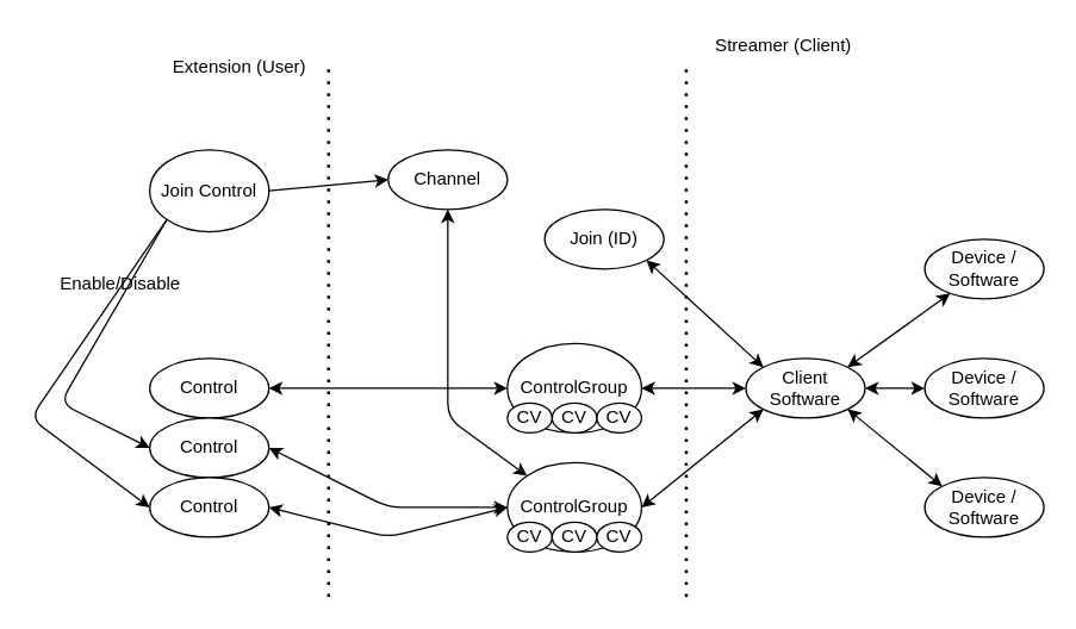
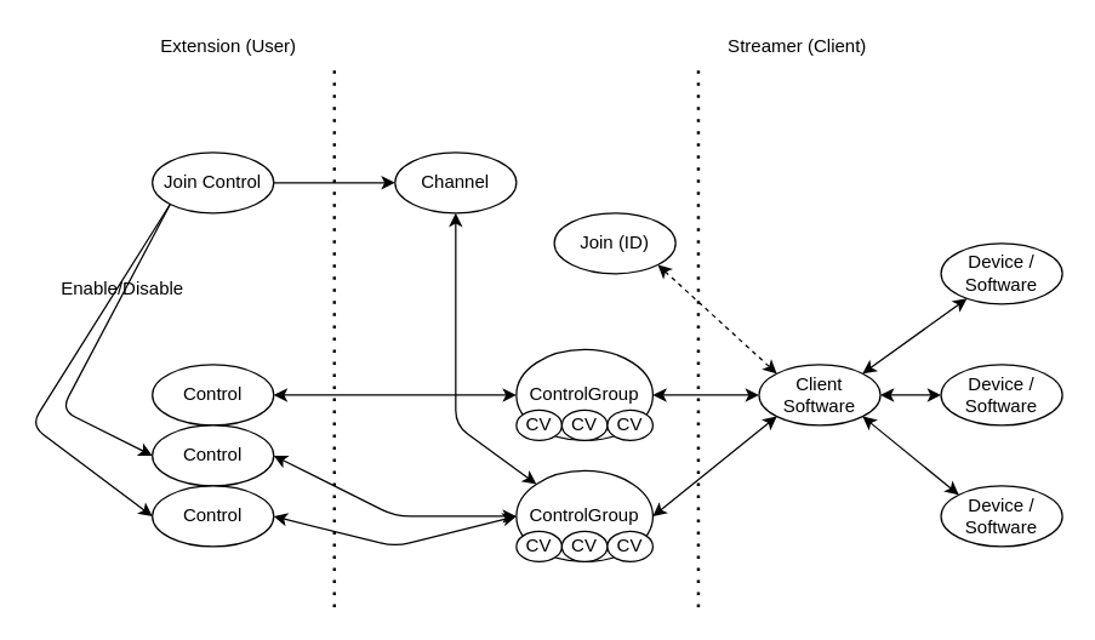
  <mxCell id="0" />
  <mxCell id="1" parent="0" />
  <mxCell id="2" value="Client&lt;br&gt;Software" style="ellipse;whiteSpace=wrap;html=1;" vertex="1" parent="1"><mxGeometry x="500" y="240" width="80" height="40" as="geometry" /></mxCell>
  <mxCell id="3" value="Device /&lt;br&gt;Software" style="ellipse;whiteSpace=wrap;html=1;" vertex="1" parent="1"><mxGeometry x="620" y="160" width="80" height="40" as="geometry" /></mxCell>
  <mxCell id="4" value="Device /&lt;br&gt;Software" style="ellipse;whiteSpace=wrap;html=1;" vertex="1" parent="1"><mxGeometry x="620" y="240" width="80" height="40" as="geometry" /></mxCell>
  <mxCell id="5" value="Device / Software" style="ellipse;whiteSpace=wrap;html=1;" vertex="1" parent="1"><mxGeometry x="620" y="320" width="80" height="40" as="geometry" /></mxCell>
  <mxCell id="6" value="" style="endArrow=none;dashed=1;html=1;dashPattern=1 3;strokeWidth=2;" edge="1" parent="1"><mxGeometry width="50" height="50" relative="1" as="geometry"><mxPoint x="460" y="400" as="sourcePoint" /><mxPoint x="460" y="40" as="targetPoint" /></mxGeometry></mxCell>
  <mxCell id="7" value="Streamer (Client)" style="text;html=1;align=center;verticalAlign=middle;resizable=0;points=[];autosize=1;" vertex="1" parent="1"><mxGeometry x="470" y="20" width="110" height="20" as="geometry" /></mxCell>
  <mxCell id="8" value="ControlGroup" style="ellipse;whiteSpace=wrap;html=1;" vertex="1" parent="1"><mxGeometry x="340" y="230" width="90" height="60" as="geometry" /></mxCell>
  <mxCell id="9" value="ControlGroup" style="ellipse;whiteSpace=wrap;html=1;" vertex="1" parent="1"><mxGeometry x="340" y="310" width="90" height="60" as="geometry" /></mxCell>
  <mxCell id="10" value="" style="endArrow=none;dashed=1;html=1;dashPattern=1 3;strokeWidth=2;" edge="1" parent="1"><mxGeometry width="50" height="50" relative="1" as="geometry"><mxPoint x="220" y="400" as="sourcePoint" /><mxPoint x="220" y="40" as="targetPoint" /></mxGeometry></mxCell>
- <mxCell id="11" value="Extension (User)" style="text;html=1;align=center;verticalAlign=middle;resizable=0;points=[];autosize=1;" vertex="1" parent="1"><mxGeometry x="110" y="35" width="100" height="20" as="geometry" /></mxCell>
+ <mxCell id="11" value="Extension (User)" style="text;html=1;align=center;verticalAlign=middle;resizable=0;points=[];autosize=1;" vertex="1" parent="1"><mxGeometry x="100" y="20" width="100" height="20" as="geometry" /></mxCell>
  <mxCell id="12" value="Channel" style="ellipse;whiteSpace=wrap;html=1;" vertex="1" parent="1"><mxGeometry x="260" y="100" width="80" height="40" as="geometry" /></mxCell>
  <mxCell id="13" value="Control" style="ellipse;whiteSpace=wrap;html=1;" vertex="1" parent="1"><mxGeometry x="100" y="240" width="80" height="40" as="geometry" /></mxCell>
  <mxCell id="14" value="Control" style="ellipse;whiteSpace=wrap;html=1;" vertex="1" parent="1"><mxGeometry x="100" y="280" width="80" height="40" as="geometry" /></mxCell>
  <mxCell id="15" value="Control" style="ellipse;whiteSpace=wrap;html=1;" vertex="1" parent="1"><mxGeometry x="100" y="320" width="80" height="40" as="geometry" /></mxCell>
- <mxCell id="16" value="Join Control" style="ellipse;whiteSpace=wrap;html=1;" vertex="1" parent="1"><mxGeometry x="100" y="100" width="80" height="55" as="geometry" /></mxCell>
+ <mxCell id="16" value="Join Control" style="ellipse;whiteSpace=wrap;html=1;" vertex="1" parent="1"><mxGeometry x="100" y="100" width="80" height="40" as="geometry" /></mxCell>
  <mxCell id="17" value="" style="endArrow=classic;html=1;entryX=0;entryY=0.5;entryDx=0;entryDy=0;exitX=1;exitY=0.5;exitDx=0;exitDy=0;" edge="1" parent="1" source="16" target="12"><mxGeometry width="50" height="50" relative="1" as="geometry"><mxPoint x="180" y="120" as="sourcePoint" /><mxPoint x="230" y="70" as="targetPoint" /></mxGeometry></mxCell>
  <mxCell id="18" value="" style="endArrow=classic;html=1;exitX=0;exitY=1;exitDx=0;exitDy=0;entryX=0;entryY=0.5;entryDx=0;entryDy=0;" edge="1" parent="1" source="16" target="14"><mxGeometry width="50" height="50" relative="1" as="geometry"><mxPoint x="100" y="200" as="sourcePoint" /><mxPoint x="150" y="150" as="targetPoint" /><Array as="points"><mxPoint x="40" y="270" /></Array></mxGeometry></mxCell>
  <mxCell id="19" value="" style="endArrow=classic;html=1;exitX=0;exitY=1;exitDx=0;exitDy=0;entryX=0;entryY=0.5;entryDx=0;entryDy=0;" edge="1" parent="1" source="16" target="15"><mxGeometry width="50" height="50" relative="1" as="geometry"><mxPoint x="140" y="220" as="sourcePoint" /><mxPoint x="190" y="170" as="targetPoint" /><Array as="points"><mxPoint x="20" y="280" /></Array></mxGeometry></mxCell>
  <mxCell id="20" value="Enable/Disable" style="text;html=1;align=center;verticalAlign=middle;resizable=0;points=[];autosize=1;" vertex="1" parent="1"><mxGeometry x="30" y="180" width="100" height="20" as="geometry" /></mxCell>
  <mxCell id="21" value="" style="endArrow=classic;startArrow=classic;html=1;exitX=1;exitY=0;exitDx=0;exitDy=0;" edge="1" parent="1" source="2" target="3"><mxGeometry width="50" height="50" relative="1" as="geometry"><mxPoint x="560" y="230" as="sourcePoint" /><mxPoint x="610" y="180" as="targetPoint" /></mxGeometry></mxCell>
  <mxCell id="22" value="" style="endArrow=classic;startArrow=classic;html=1;exitX=1;exitY=0.5;exitDx=0;exitDy=0;entryX=0;entryY=0.5;entryDx=0;entryDy=0;" edge="1" parent="1" source="2" target="4"><mxGeometry width="50" height="50" relative="1" as="geometry"><mxPoint x="600" y="260" as="sourcePoint" /><mxPoint x="650" y="210" as="targetPoint" /></mxGeometry></mxCell>
  <mxCell id="23" value="" style="endArrow=classic;startArrow=classic;html=1;exitX=1;exitY=1;exitDx=0;exitDy=0;entryX=0;entryY=0;entryDx=0;entryDy=0;" edge="1" parent="1" source="2" target="5"><mxGeometry width="50" height="50" relative="1" as="geometry"><mxPoint x="560" y="330" as="sourcePoint" /><mxPoint x="610" y="280" as="targetPoint" /></mxGeometry></mxCell>
  <mxCell id="24" value="" style="endArrow=classic;startArrow=classic;html=1;exitX=1;exitY=0.5;exitDx=0;exitDy=0;entryX=0;entryY=0.5;entryDx=0;entryDy=0;" edge="1" parent="1" source="13" target="8"><mxGeometry width="50" height="50" relative="1" as="geometry"><mxPoint x="190" y="260" as="sourcePoint" /><mxPoint x="240" y="210" as="targetPoint" /></mxGeometry></mxCell>
  <mxCell id="25" value="" style="endArrow=classic;startArrow=classic;html=1;exitX=1;exitY=0.5;exitDx=0;exitDy=0;entryX=0;entryY=0.5;entryDx=0;entryDy=0;" edge="1" parent="1" source="14" target="9"><mxGeometry width="50" height="50" relative="1" as="geometry"><mxPoint x="190" y="320" as="sourcePoint" /><mxPoint x="240" y="270" as="targetPoint" /><Array as="points"><mxPoint x="260" y="340" /></Array></mxGeometry></mxCell>
  <mxCell id="26" value="" style="endArrow=classic;startArrow=classic;html=1;exitX=1;exitY=0.5;exitDx=0;exitDy=0;entryX=0;entryY=0.5;entryDx=0;entryDy=0;" edge="1" parent="1" source="15" target="9"><mxGeometry width="50" height="50" relative="1" as="geometry"><mxPoint x="210" y="390" as="sourcePoint" /><mxPoint x="260" y="340" as="targetPoint" /><Array as="points"><mxPoint x="260" y="360" /></Array></mxGeometry></mxCell>
  <mxCell id="27" value="" style="endArrow=classic;startArrow=classic;html=1;exitX=1;exitY=0.5;exitDx=0;exitDy=0;entryX=0;entryY=0.5;entryDx=0;entryDy=0;" edge="1" parent="1" source="8" target="2"><mxGeometry width="50" height="50" relative="1" as="geometry"><mxPoint x="420" y="250" as="sourcePoint" /><mxPoint x="470" y="200" as="targetPoint" /></mxGeometry></mxCell>
  <mxCell id="28" value="" style="endArrow=classic;startArrow=classic;html=1;exitX=1;exitY=0.5;exitDx=0;exitDy=0;entryX=0;entryY=1;entryDx=0;entryDy=0;" edge="1" parent="1" source="9" target="2"><mxGeometry width="50" height="50" relative="1" as="geometry"><mxPoint x="430" y="325" as="sourcePoint" /><mxPoint x="480" y="275" as="targetPoint" /></mxGeometry></mxCell>
  <mxCell id="29" value="" style="endArrow=classic;startArrow=classic;html=1;exitX=0.5;exitY=1;exitDx=0;exitDy=0;entryX=0;entryY=0;entryDx=0;entryDy=0;" edge="1" parent="1" source="12" target="9"><mxGeometry width="50" height="50" relative="1" as="geometry"><mxPoint x="330" y="190" as="sourcePoint" /><mxPoint x="380" y="140" as="targetPoint" /><Array as="points"><mxPoint x="300" y="280" /></Array></mxGeometry></mxCell>
  <mxCell id="30" value="Join (ID)" style="ellipse;whiteSpace=wrap;html=1;" vertex="1" parent="1"><mxGeometry x="365" y="140" width="80" height="40" as="geometry" /></mxCell>
- <mxCell id="31" value="" style="endArrow=classic;startArrow=classic;html=1;exitX=1;exitY=1;exitDx=0;exitDy=0;entryX=0;entryY=0;entryDx=0;entryDy=0;" edge="1" parent="1" source="30" target="2"><mxGeometry width="50" height="50" relative="1" as="geometry"><mxPoint x="510" y="180" as="sourcePoint" /><mxPoint x="560" y="130" as="targetPoint" /></mxGeometry></mxCell>
+ <mxCell id="31" value="" style="endArrow=classic;startArrow=classic;html=1;exitX=1;exitY=1;exitDx=0;exitDy=0;entryX=0;entryY=0;entryDx=0;entryDy=0;dashed=1;" edge="1" parent="1" source="30" target="2"><mxGeometry width="50" height="50" relative="1" as="geometry"><mxPoint x="510" y="180" as="sourcePoint" /><mxPoint x="560" y="130" as="targetPoint" /></mxGeometry></mxCell>
  <mxCell id="32" value="CV" style="ellipse;whiteSpace=wrap;html=1;" vertex="1" parent="1"><mxGeometry x="340" y="270" width="30" height="20" as="geometry" /></mxCell>
  <mxCell id="33" value="CV" style="ellipse;whiteSpace=wrap;html=1;" vertex="1" parent="1"><mxGeometry x="370" y="270" width="30" height="20" as="geometry" /></mxCell>
  <mxCell id="34" value="CV" style="ellipse;whiteSpace=wrap;html=1;" vertex="1" parent="1"><mxGeometry x="400" y="270" width="30" height="20" as="geometry" /></mxCell>
  <mxCell id="35" value="CV" style="ellipse;whiteSpace=wrap;html=1;" vertex="1" parent="1"><mxGeometry x="340" y="350" width="30" height="20" as="geometry" /></mxCell>
  <mxCell id="36" value="CV" style="ellipse;whiteSpace=wrap;html=1;" vertex="1" parent="1"><mxGeometry x="370" y="350" width="30" height="20" as="geometry" /></mxCell>
  <mxCell id="37" value="CV" style="ellipse;whiteSpace=wrap;html=1;" vertex="1" parent="1"><mxGeometry x="400" y="350" width="30" height="20" as="geometry" /></mxCell>
